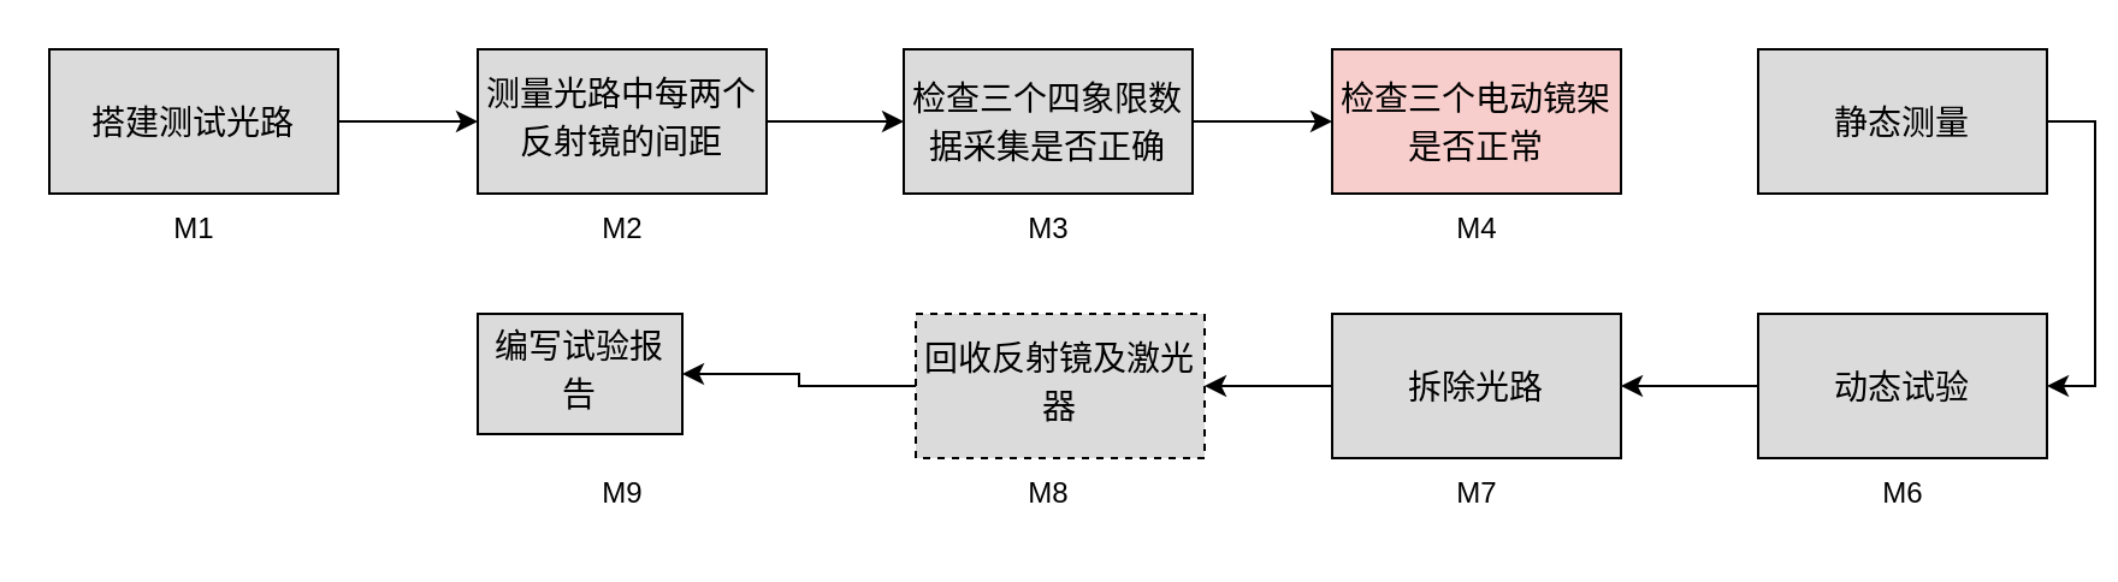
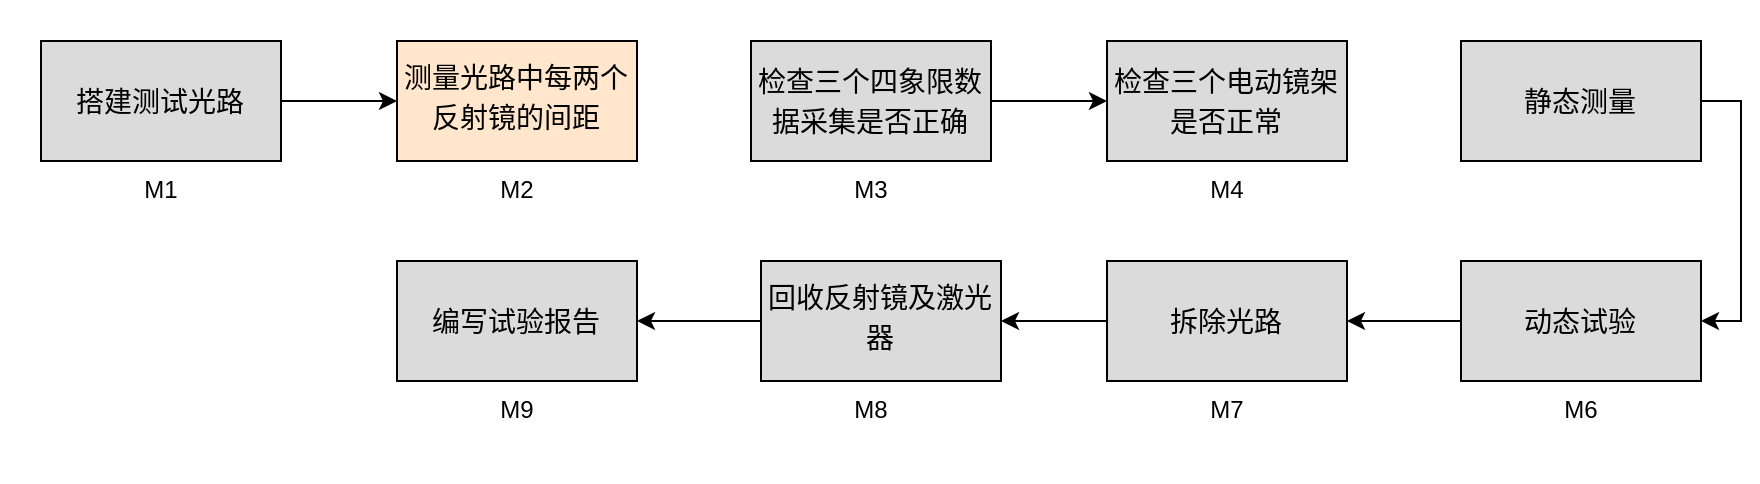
  <mxCell id="0" />
  <mxCell id="1" parent="0" />
  <mxCell id="2" style="edgeStyle=orthogonalEdgeStyle;rounded=0;orthogonalLoop=1;jettySize=auto;html=1;exitX=1;exitY=0.5;exitDx=0;exitDy=0;entryX=0;entryY=0.5;entryDx=0;entryDy=0;" edge="1" parent="1" source="3" target="5"><mxGeometry relative="1" as="geometry" /></mxCell>
  <mxCell id="3" value="&lt;span style=&quot;font-size: 10.5pt; font-family: SimSun;&quot; lang=&quot;ZH-CN&quot;&gt;搭建测试光路&lt;/span&gt;&lt;span style=&quot;font-size: medium;&quot;&gt;&lt;/span&gt;" style="rounded=0;whiteSpace=wrap;html=1;fillColor=#DBDBDB;align=center;" vertex="1" parent="1"><mxGeometry x="20" y="20" width="120" height="60" as="geometry" /></mxCell>
- <mxCell id="4" style="edgeStyle=orthogonalEdgeStyle;rounded=0;orthogonalLoop=1;jettySize=auto;html=1;exitX=1;exitY=0.5;exitDx=0;exitDy=0;entryX=0;entryY=0.5;entryDx=0;entryDy=0;" edge="1" parent="1" source="5" target="17"><mxGeometry relative="1" as="geometry" /></mxCell>
- <mxCell id="5" value="&lt;span style=&quot;font-size: 10.5pt; font-family: SimSun;&quot; lang=&quot;ZH-CN&quot;&gt;测量光路中每两个反射镜的间距&lt;/span&gt;&lt;span style=&quot;font-size: medium;&quot;&gt;&lt;/span&gt;" style="rounded=0;whiteSpace=wrap;html=1;fillColor=#DBDBDB;align=center;" vertex="1" parent="1"><mxGeometry x="198" y="20" width="120" height="60" as="geometry" /></mxCell>
- <mxCell id="6" value="&lt;span style=&quot;text-align: start; font-size: 10.5pt; font-family: SimSun;&quot; lang=&quot;ZH-CN&quot;&gt;编写试验报告&lt;/span&gt;&lt;span style=&quot;font-size: medium; text-align: start;&quot;&gt;&lt;/span&gt;" style="rounded=0;whiteSpace=wrap;html=1;fillColor=#DBDBDB;" vertex="1" parent="1"><mxGeometry x="198" y="130" width="85" height="50" as="geometry" /></mxCell>
+ <mxCell id="5" value="&lt;span style=&quot;font-size: 10.5pt; font-family: SimSun;&quot; lang=&quot;ZH-CN&quot;&gt;测量光路中每两个反射镜的间距&lt;/span&gt;&lt;span style=&quot;font-size: medium;&quot;&gt;&lt;/span&gt;" style="rounded=0;whiteSpace=wrap;html=1;fillColor=#ffe6cc;align=center;" vertex="1" parent="1"><mxGeometry x="198" y="20" width="120" height="60" as="geometry" /></mxCell>
+ <mxCell id="6" value="&lt;span style=&quot;text-align: start; font-size: 10.5pt; font-family: SimSun;&quot; lang=&quot;ZH-CN&quot;&gt;编写试验报告&lt;/span&gt;&lt;span style=&quot;font-size: medium; text-align: start;&quot;&gt;&lt;/span&gt;" style="rounded=0;whiteSpace=wrap;html=1;fillColor=#DBDBDB;" vertex="1" parent="1"><mxGeometry x="198" y="130" width="120" height="60" as="geometry" /></mxCell>
  <mxCell id="7" style="edgeStyle=orthogonalEdgeStyle;rounded=0;orthogonalLoop=1;jettySize=auto;html=1;exitX=0;exitY=0.5;exitDx=0;exitDy=0;entryX=1;entryY=0.5;entryDx=0;entryDy=0;" edge="1" parent="1" source="8" target="6"><mxGeometry relative="1" as="geometry" /></mxCell>
- <mxCell id="8" value="&lt;span style=&quot;text-align: start; font-size: 10.5pt; font-family: SimSun;&quot; lang=&quot;ZH-CN&quot;&gt;回收反射镜及激光器&lt;/span&gt;&lt;span style=&quot;font-size: medium; text-align: start;&quot;&gt;&lt;/span&gt;" style="rounded=0;whiteSpace=wrap;html=1;fillColor=#DBDBDB;dashed=1;" vertex="1" parent="1"><mxGeometry x="380" y="130" width="120" height="60" as="geometry" /></mxCell>
+ <mxCell id="8" value="&lt;span style=&quot;text-align: start; font-size: 10.5pt; font-family: SimSun;&quot; lang=&quot;ZH-CN&quot;&gt;回收反射镜及激光器&lt;/span&gt;&lt;span style=&quot;font-size: medium; text-align: start;&quot;&gt;&lt;/span&gt;" style="rounded=0;whiteSpace=wrap;html=1;fillColor=#DBDBDB;" vertex="1" parent="1"><mxGeometry x="380" y="130" width="120" height="60" as="geometry" /></mxCell>
  <mxCell id="9" style="edgeStyle=orthogonalEdgeStyle;rounded=0;orthogonalLoop=1;jettySize=auto;html=1;exitX=0;exitY=0.5;exitDx=0;exitDy=0;entryX=1;entryY=0.5;entryDx=0;entryDy=0;" edge="1" parent="1" source="10" target="8"><mxGeometry relative="1" as="geometry" /></mxCell>
  <mxCell id="10" value="&lt;span style=&quot;text-align: start; font-size: 10.5pt; font-family: SimSun;&quot; lang=&quot;ZH-CN&quot;&gt;拆除光路&lt;/span&gt;&lt;span style=&quot;font-size: medium; text-align: start;&quot;&gt;&lt;/span&gt;" style="rounded=0;whiteSpace=wrap;html=1;fillColor=#DBDBDB;" vertex="1" parent="1"><mxGeometry x="553" y="130" width="120" height="60" as="geometry" /></mxCell>
  <mxCell id="11" style="edgeStyle=orthogonalEdgeStyle;rounded=0;orthogonalLoop=1;jettySize=auto;html=1;exitX=0;exitY=0.5;exitDx=0;exitDy=0;entryX=1;entryY=0.5;entryDx=0;entryDy=0;" edge="1" parent="1" source="12" target="10"><mxGeometry relative="1" as="geometry" /></mxCell>
  <mxCell id="12" value="&lt;span style=&quot;text-align: start; font-size: 10.5pt; font-family: SimSun;&quot; lang=&quot;ZH-CN&quot;&gt;动态试验&lt;/span&gt;&lt;span style=&quot;font-size: medium; text-align: start;&quot;&gt;&lt;/span&gt;" style="rounded=0;whiteSpace=wrap;html=1;fillColor=#DBDBDB;" vertex="1" parent="1"><mxGeometry x="730" y="130" width="120" height="60" as="geometry" /></mxCell>
  <mxCell id="13" style="edgeStyle=orthogonalEdgeStyle;rounded=0;orthogonalLoop=1;jettySize=auto;html=1;exitX=1;exitY=0.5;exitDx=0;exitDy=0;entryX=1;entryY=0.5;entryDx=0;entryDy=0;" edge="1" parent="1" source="14" target="12"><mxGeometry relative="1" as="geometry" /></mxCell>
  <mxCell id="14" value="&lt;p style=&quot;margin: 0cm 0cm 0.0pt; font-size: 12pt; font-family: &amp;quot;Times New Roman&amp;quot;, serif;&quot; class=&quot;MsoNormal&quot;&gt;&lt;span style=&quot;font-size: 10.5pt; font-family: SimSun;&quot; lang=&quot;ZH-CN&quot;&gt;静态测量&lt;/span&gt;&lt;span style=&quot;font-size: 10.5pt;&quot; lang=&quot;EN-US&quot;&gt;&lt;/span&gt;&lt;/p&gt;" style="rounded=0;whiteSpace=wrap;html=1;fillColor=#DBDBDB;align=center;" vertex="1" parent="1"><mxGeometry x="730" y="20" width="120" height="60" as="geometry" /></mxCell>
- <mxCell id="15" value="&lt;p style=&quot;margin: 0cm 0cm 0.0pt; font-size: 12pt; font-family: &amp;quot;Times New Roman&amp;quot;, serif;&quot; class=&quot;MsoNormal&quot;&gt;&lt;span style=&quot;font-size: 10.5pt; font-family: SimSun;&quot; lang=&quot;ZH-CN&quot;&gt;检查三个电动镜架是否正常&lt;/span&gt;&lt;span style=&quot;font-size: 10.5pt;&quot; lang=&quot;EN-US&quot;&gt;&lt;/span&gt;&lt;/p&gt;" style="rounded=0;whiteSpace=wrap;html=1;fillColor=#f8cecc;align=center;" vertex="1" parent="1"><mxGeometry x="553" y="20" width="120" height="60" as="geometry" /></mxCell>
+ <mxCell id="15" value="&lt;p style=&quot;margin: 0cm 0cm 0.0pt; font-size: 12pt; font-family: &amp;quot;Times New Roman&amp;quot;, serif;&quot; class=&quot;MsoNormal&quot;&gt;&lt;span style=&quot;font-size: 10.5pt; font-family: SimSun;&quot; lang=&quot;ZH-CN&quot;&gt;检查三个电动镜架是否正常&lt;/span&gt;&lt;span style=&quot;font-size: 10.5pt;&quot; lang=&quot;EN-US&quot;&gt;&lt;/span&gt;&lt;/p&gt;" style="rounded=0;whiteSpace=wrap;html=1;fillColor=#DBDBDB;align=center;" vertex="1" parent="1"><mxGeometry x="553" y="20" width="120" height="60" as="geometry" /></mxCell>
  <mxCell id="16" style="edgeStyle=orthogonalEdgeStyle;rounded=0;orthogonalLoop=1;jettySize=auto;html=1;exitX=1;exitY=0.5;exitDx=0;exitDy=0;entryX=0;entryY=0.5;entryDx=0;entryDy=0;" edge="1" parent="1" source="17" target="15"><mxGeometry relative="1" as="geometry" /></mxCell>
  <mxCell id="17" value="&lt;p style=&quot;margin: 0cm 0cm 0.0pt; font-size: 12pt; font-family: &amp;quot;Times New Roman&amp;quot;, serif;&quot; class=&quot;MsoNormal&quot;&gt;&lt;span style=&quot;font-size: 10.5pt; font-family: SimSun;&quot; lang=&quot;ZH-CN&quot;&gt;检查三个四象限数据采集是否正确&lt;/span&gt;&lt;span style=&quot;font-size: 10.5pt;&quot; lang=&quot;EN-US&quot;&gt;&lt;/span&gt;&lt;/p&gt;" style="rounded=0;whiteSpace=wrap;html=1;fillColor=#DBDBDB;align=center;" vertex="1" parent="1"><mxGeometry x="375" y="20" width="120" height="60" as="geometry" /></mxCell>
  <mxCell id="18" value="M1" style="text;html=1;align=center;verticalAlign=middle;resizable=0;points=[];autosize=1;strokeColor=none;fillColor=none;" vertex="1" parent="1"><mxGeometry x="60" y="80" width="40" height="30" as="geometry" /></mxCell>
  <mxCell id="19" value="M9" style="text;html=1;align=center;verticalAlign=middle;resizable=0;points=[];autosize=1;strokeColor=none;fillColor=none;" vertex="1" parent="1"><mxGeometry x="238" y="190" width="40" height="30" as="geometry" /></mxCell>
  <mxCell id="20" value="M8" style="text;html=1;align=center;verticalAlign=middle;resizable=0;points=[];autosize=1;strokeColor=none;fillColor=none;" vertex="1" parent="1"><mxGeometry x="415" y="190" width="40" height="30" as="geometry" /></mxCell>
  <mxCell id="21" value="M7" style="text;html=1;align=center;verticalAlign=middle;resizable=0;points=[];autosize=1;strokeColor=none;fillColor=none;" vertex="1" parent="1"><mxGeometry x="593" y="190" width="40" height="30" as="geometry" /></mxCell>
  <mxCell id="22" value="M6" style="text;html=1;align=center;verticalAlign=middle;resizable=0;points=[];autosize=1;strokeColor=none;fillColor=none;" vertex="1" parent="1"><mxGeometry x="770" y="190" width="40" height="30" as="geometry" /></mxCell>
  <mxCell id="23" value="M4" style="text;html=1;align=center;verticalAlign=middle;resizable=0;points=[];autosize=1;strokeColor=none;fillColor=none;" vertex="1" parent="1"><mxGeometry x="593" y="80" width="40" height="30" as="geometry" /></mxCell>
  <mxCell id="24" value="M3" style="text;html=1;align=center;verticalAlign=middle;resizable=0;points=[];autosize=1;strokeColor=none;fillColor=none;" vertex="1" parent="1"><mxGeometry x="415" y="80" width="40" height="30" as="geometry" /></mxCell>
  <mxCell id="25" value="M2" style="text;html=1;align=center;verticalAlign=middle;resizable=0;points=[];autosize=1;strokeColor=none;fillColor=none;" vertex="1" parent="1"><mxGeometry x="238" y="80" width="40" height="30" as="geometry" /></mxCell>
